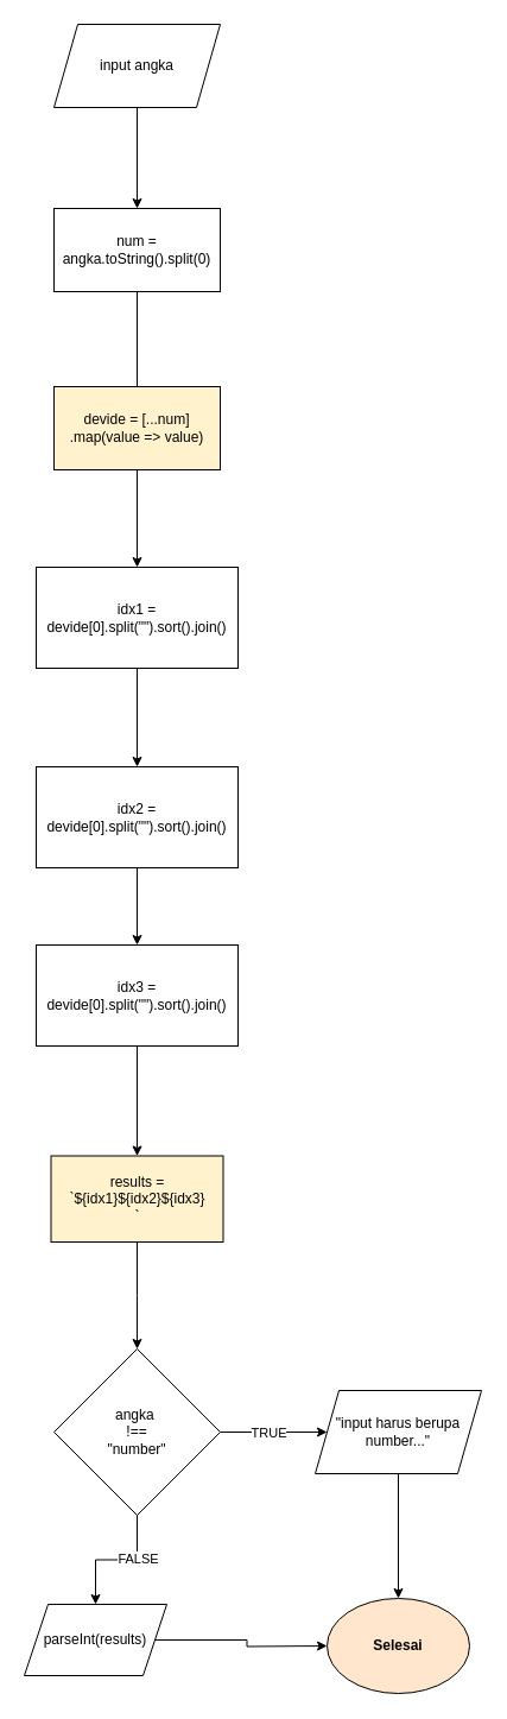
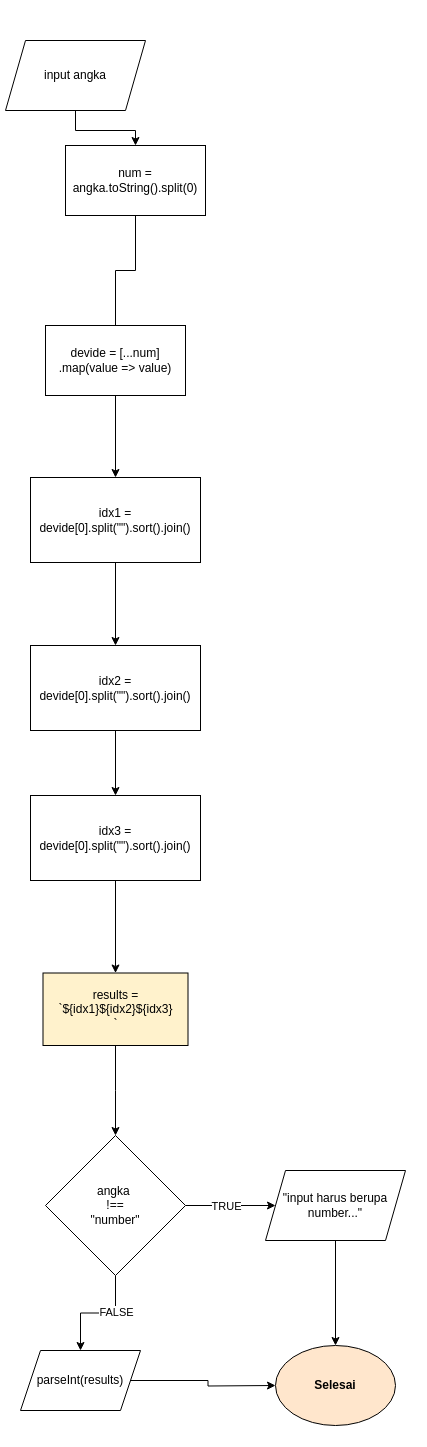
  <mxCell id="0" />
  <mxCell id="1" parent="0" />
  <mxCell id="2" value="" style="edgeStyle=orthogonalEdgeStyle;rounded=0;orthogonalLoop=1;jettySize=auto;html=1;" edge="1" parent="1" source="3" target="5"><mxGeometry relative="1" as="geometry" /></mxCell>
- <mxCell id="3" value="input angka" style="shape=parallelogram;perimeter=parallelogramPerimeter;whiteSpace=wrap;html=1;fixedSize=1;" vertex="1" parent="1"><mxGeometry x="45" y="20" width="140" height="70" as="geometry" /></mxCell>
+ <mxCell id="3" value="input angka" style="shape=parallelogram;perimeter=parallelogramPerimeter;whiteSpace=wrap;html=1;fixedSize=1;" vertex="1" parent="1"><mxGeometry x="5" y="40" width="140" height="70" as="geometry" /></mxCell>
  <mxCell id="4" value="" style="edgeStyle=orthogonalEdgeStyle;rounded=0;orthogonalLoop=1;jettySize=auto;html=1;endArrow=none;" edge="1" parent="1" source="5" target="7"><mxGeometry relative="1" as="geometry" /></mxCell>
- <mxCell id="5" value="num = angka.toString().split(0)" style="whiteSpace=wrap;html=1;" vertex="1" parent="1"><mxGeometry x="45" y="175" width="140" height="70" as="geometry" /></mxCell>
+ <mxCell id="5" value="num = angka.toString().split(0)" style="whiteSpace=wrap;html=1;" vertex="1" parent="1"><mxGeometry x="65" y="145" width="140" height="70" as="geometry" /></mxCell>
  <mxCell id="6" value="" style="edgeStyle=orthogonalEdgeStyle;rounded=0;orthogonalLoop=1;jettySize=auto;html=1;" edge="1" parent="1" source="7" target="9"><mxGeometry relative="1" as="geometry" /></mxCell>
- <mxCell id="7" value="devide = [...num]&lt;br&gt;.map(value =&amp;gt; value)" style="whiteSpace=wrap;html=1;fillColor=#fff2cc;" vertex="1" parent="1"><mxGeometry x="45" y="325" width="140" height="70" as="geometry" /></mxCell>
+ <mxCell id="7" value="devide = [...num]&lt;br&gt;.map(value =&amp;gt; value)" style="whiteSpace=wrap;html=1;" vertex="1" parent="1"><mxGeometry x="45" y="325" width="140" height="70" as="geometry" /></mxCell>
  <mxCell id="8" value="" style="edgeStyle=orthogonalEdgeStyle;rounded=0;orthogonalLoop=1;jettySize=auto;html=1;" edge="1" parent="1" source="9" target="11"><mxGeometry relative="1" as="geometry" /></mxCell>
  <mxCell id="9" value="idx1 = devide[0].split(&quot;&quot;).sort().join()" style="whiteSpace=wrap;html=1;" vertex="1" parent="1"><mxGeometry x="30" y="477" width="170" height="85" as="geometry" /></mxCell>
  <mxCell id="10" value="" style="edgeStyle=orthogonalEdgeStyle;rounded=0;orthogonalLoop=1;jettySize=auto;html=1;" edge="1" parent="1" source="11" target="13"><mxGeometry relative="1" as="geometry" /></mxCell>
  <mxCell id="11" value="idx2 = devide[0].split(&quot;&quot;).sort().join()" style="whiteSpace=wrap;html=1;" vertex="1" parent="1"><mxGeometry x="30" y="645" width="170" height="85" as="geometry" /></mxCell>
  <mxCell id="12" value="" style="edgeStyle=orthogonalEdgeStyle;rounded=0;orthogonalLoop=1;jettySize=auto;html=1;" edge="1" parent="1" source="13" target="15"><mxGeometry relative="1" as="geometry" /></mxCell>
  <mxCell id="13" value="idx3 = devide[0].split(&quot;&quot;).sort().join()" style="whiteSpace=wrap;html=1;" vertex="1" parent="1"><mxGeometry x="30" y="795" width="170" height="85" as="geometry" /></mxCell>
  <mxCell id="14" value="" style="edgeStyle=orthogonalEdgeStyle;rounded=0;orthogonalLoop=1;jettySize=auto;html=1;" edge="1" parent="1" source="15"><mxGeometry relative="1" as="geometry"><mxPoint x="115" y="1135" as="targetPoint" /></mxGeometry></mxCell>
  <mxCell id="15" value="results = `${idx1}${idx2}${idx3}&lt;br&gt;`" style="whiteSpace=wrap;html=1;fillColor=#fff2cc;" vertex="1" parent="1"><mxGeometry x="42.5" y="972.5" width="145" height="72.5" as="geometry" /></mxCell>
  <mxCell id="16" value="" style="edgeStyle=orthogonalEdgeStyle;rounded=0;orthogonalLoop=1;jettySize=auto;html=1;" edge="1" parent="1" source="20"><mxGeometry relative="1" as="geometry"><mxPoint x="275" y="1205" as="targetPoint" /></mxGeometry></mxCell>
  <mxCell id="17" value="TRUE" style="edgeLabel;html=1;align=center;verticalAlign=middle;resizable=0;points=[];" vertex="1" connectable="0" parent="16"><mxGeometry x="-0.118" relative="1" as="geometry"><mxPoint as="offset" /></mxGeometry></mxCell>
  <mxCell id="18" value="" style="edgeStyle=orthogonalEdgeStyle;rounded=0;orthogonalLoop=1;jettySize=auto;html=1;" edge="1" parent="1" source="20" target="24"><mxGeometry relative="1" as="geometry" /></mxCell>
  <mxCell id="19" value="FALSE" style="edgeLabel;html=1;align=center;verticalAlign=middle;resizable=0;points=[];" vertex="1" connectable="0" parent="18"><mxGeometry x="-0.349" relative="1" as="geometry"><mxPoint as="offset" /></mxGeometry></mxCell>
  <mxCell id="20" value="angka&amp;nbsp;&lt;br&gt;!==&lt;br&gt;&quot;number&quot;&lt;br&gt;" style="rhombus;whiteSpace=wrap;html=1;" vertex="1" parent="1"><mxGeometry x="45" y="1135" width="140" height="140" as="geometry" /></mxCell>
  <mxCell id="21" style="edgeStyle=orthogonalEdgeStyle;rounded=0;orthogonalLoop=1;jettySize=auto;html=1;" edge="1" parent="1" source="22" target="25"><mxGeometry relative="1" as="geometry" /></mxCell>
  <mxCell id="22" value="&lt;span&gt;&quot;input harus berupa number...&quot;&lt;/span&gt;" style="shape=parallelogram;perimeter=parallelogramPerimeter;whiteSpace=wrap;html=1;fixedSize=1;" vertex="1" parent="1"><mxGeometry x="265" y="1170" width="140" height="70" as="geometry" /></mxCell>
  <mxCell id="23" style="edgeStyle=orthogonalEdgeStyle;rounded=0;orthogonalLoop=1;jettySize=auto;html=1;" edge="1" parent="1" source="24"><mxGeometry relative="1" as="geometry"><mxPoint x="275" y="1385" as="targetPoint" /></mxGeometry></mxCell>
  <mxCell id="24" value="parseInt(results)" style="shape=parallelogram;perimeter=parallelogramPerimeter;whiteSpace=wrap;html=1;fixedSize=1;" vertex="1" parent="1"><mxGeometry x="20" y="1350" width="120" height="60" as="geometry" /></mxCell>
  <mxCell id="25" value="&lt;b&gt;Selesai&lt;/b&gt;" style="ellipse;whiteSpace=wrap;html=1;fillColor=#ffe6cc;" vertex="1" parent="1"><mxGeometry x="275" y="1345" width="120" height="80" as="geometry" /></mxCell>
